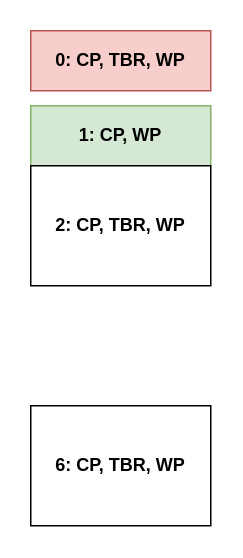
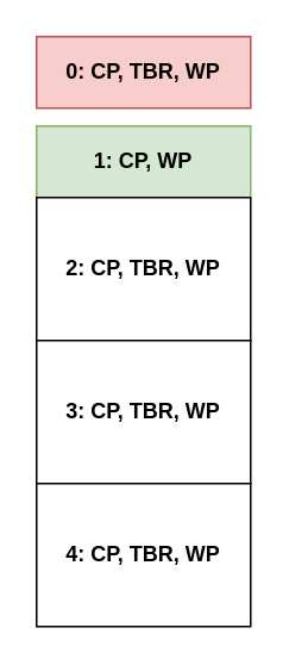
  <mxCell id="0" />
  <mxCell id="1" parent="0" />
  <mxCell id="2" value="&lt;b&gt;0: CP, TBR, WP&lt;br&gt;&lt;/b&gt;" style="rounded=0;whiteSpace=wrap;html=1;fillColor=#f8cecc;strokeColor=#b85450;" vertex="1" parent="1"><mxGeometry x="20" y="20" width="120" height="40" as="geometry" /></mxCell>
  <mxCell id="3" value="&lt;font style=&quot;font-size: 12px&quot;&gt;&lt;b&gt;1: CP, WP&lt;br&gt;&lt;/b&gt;&lt;/font&gt;" style="rounded=0;whiteSpace=wrap;html=1;fillColor=#d5e8d4;strokeColor=#82b366;" vertex="1" parent="1"><mxGeometry x="20" y="70" width="120" height="40" as="geometry" /></mxCell>
  <mxCell id="4" value="&lt;b&gt;2: CP, TBR, WP&lt;/b&gt;" style="rounded=0;whiteSpace=wrap;html=1;" vertex="1" parent="1"><mxGeometry x="20" y="110" width="120" height="80" as="geometry" /></mxCell>
- <mxCell id="6" value="&lt;b&gt;6: CP, TBR, WP&lt;br&gt;&lt;/b&gt;" style="rounded=0;whiteSpace=wrap;html=1;" vertex="1" parent="1"><mxGeometry x="20" y="270" width="120" height="80" as="geometry" /></mxCell>
+ <mxCell id="5" value="&lt;b&gt;&lt;font style=&quot;font-size: 12px&quot;&gt;3: CP, TBR, WP&lt;br&gt;&lt;/font&gt;&lt;/b&gt;" style="rounded=0;whiteSpace=wrap;html=1;" vertex="1" parent="1"><mxGeometry x="20" y="190" width="120" height="80" as="geometry" /></mxCell>
+ <mxCell id="6" value="&lt;b&gt;4: CP, TBR, WP&lt;br&gt;&lt;/b&gt;" style="rounded=0;whiteSpace=wrap;html=1;" vertex="1" parent="1"><mxGeometry x="20" y="270" width="120" height="80" as="geometry" /></mxCell>
